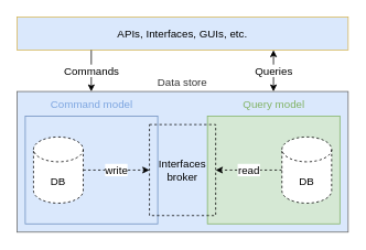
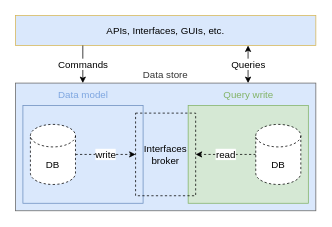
  <mxCell id="0" />
  <mxCell id="1" parent="0" />
  <mxCell id="2" value="&lt;div style=&quot;font-size: 13px;&quot;&gt;Data store&lt;/div&gt;" style="rounded=0;whiteSpace=wrap;html=1;labelPosition=center;verticalLabelPosition=top;align=center;verticalAlign=bottom;fontSize=13;fillColor=#dae8fc;strokeColor=#666666;fontColor=#333333;" vertex="1" parent="1"><mxGeometry x="20" y="110" width="400" height="170" as="geometry" /></mxCell>
  <mxCell id="3" value="" style="rounded=0;whiteSpace=wrap;html=1;fontSize=13;fillColor=#d5e8d4;strokeColor=#82b366;" vertex="1" parent="1"><mxGeometry x="250" y="140" width="160" height="130" as="geometry" /></mxCell>
  <mxCell id="4" value="" style="rounded=0;whiteSpace=wrap;html=1;fontSize=13;fillColor=#dae8fc;strokeColor=#6c8ebf;" vertex="1" parent="1"><mxGeometry x="30" y="140" width="160" height="130" as="geometry" /></mxCell>
  <mxCell id="5" value="&lt;div style=&quot;font-size: 13px;&quot;&gt;Interfaces&lt;/div&gt;&lt;div style=&quot;font-size: 13px;&quot;&gt;broker&lt;br style=&quot;font-size: 13px;&quot;&gt;&lt;/div&gt;" style="rounded=0;whiteSpace=wrap;html=1;fontSize=13;dashed=1;fillColor=none;" vertex="1" parent="1"><mxGeometry x="180" y="150" width="80" height="110" as="geometry" /></mxCell>
  <mxCell id="6" value="write" style="edgeStyle=orthogonalEdgeStyle;rounded=0;orthogonalLoop=1;jettySize=auto;html=1;fontSize=13;dashed=1;" edge="1" parent="1" source="7" target="5"><mxGeometry relative="1" as="geometry" /></mxCell>
  <mxCell id="7" value="DB" style="shape=cylinder3;whiteSpace=wrap;html=1;boundedLbl=1;backgroundOutline=1;size=15;fontSize=13;dashed=1;" vertex="1" parent="1"><mxGeometry x="40" y="165" width="60" height="80" as="geometry" /></mxCell>
  <mxCell id="8" value="read" style="edgeStyle=orthogonalEdgeStyle;rounded=0;orthogonalLoop=1;jettySize=auto;html=1;fontSize=13;dashed=1;" edge="1" parent="1" source="9" target="5"><mxGeometry relative="1" as="geometry" /></mxCell>
  <mxCell id="9" value="DB" style="shape=cylinder3;whiteSpace=wrap;html=1;boundedLbl=1;backgroundOutline=1;size=15;fontSize=13;dashed=1;" vertex="1" parent="1"><mxGeometry x="340" y="165" width="60" height="80" as="geometry" /></mxCell>
- <mxCell id="10" value="Command model" style="text;html=1;strokeColor=none;align=center;verticalAlign=middle;whiteSpace=wrap;rounded=0;fontSize=13;fontColor=#7EA6E0;" vertex="1" parent="1"><mxGeometry x="57.5" y="110" width="105" height="30" as="geometry" /></mxCell>
- <mxCell id="11" value="Query model" style="text;html=1;strokeColor=none;fillColor=none;align=center;verticalAlign=middle;whiteSpace=wrap;rounded=0;fontSize=13;fontColor=#82B366;" vertex="1" parent="1"><mxGeometry x="282.5" y="110" width="95" height="30" as="geometry" /></mxCell>
+ <mxCell id="10" value="Data model" style="text;html=1;strokeColor=none;align=center;verticalAlign=middle;whiteSpace=wrap;rounded=0;fontSize=13;fontColor=#7EA6E0;" vertex="1" parent="1"><mxGeometry x="57.5" y="110" width="105" height="30" as="geometry" /></mxCell>
+ <mxCell id="11" value="Query write" style="text;html=1;strokeColor=none;fillColor=none;align=center;verticalAlign=middle;whiteSpace=wrap;rounded=0;fontSize=13;fontColor=#82B366;" vertex="1" parent="1"><mxGeometry x="282.5" y="110" width="95" height="30" as="geometry" /></mxCell>
  <mxCell id="12" value="APIs, Interfaces, GUIs, etc." style="rounded=0;whiteSpace=wrap;html=1;fontSize=13;fillColor=#dae8fc;strokeColor=#d6b656;" vertex="1" parent="1"><mxGeometry x="20" y="20" width="400" height="40" as="geometry" /></mxCell>
  <mxCell id="13" value="Commands" style="endArrow=none;html=1;fontSize=13;startArrow=classic;startFill=1;endFill=0;" edge="1" parent="1"><mxGeometry width="50" height="50" relative="1" as="geometry"><mxPoint x="109.76" y="110" as="sourcePoint" /><mxPoint x="109.76" y="60" as="targetPoint" /></mxGeometry></mxCell>
  <mxCell id="14" value="Queries" style="endArrow=classic;html=1;fontSize=13;startArrow=classic;startFill=1;" edge="1" parent="1"><mxGeometry width="50" height="50" relative="1" as="geometry"><mxPoint x="329.76" y="110" as="sourcePoint" /><mxPoint x="329.76" y="60" as="targetPoint" /></mxGeometry></mxCell>
